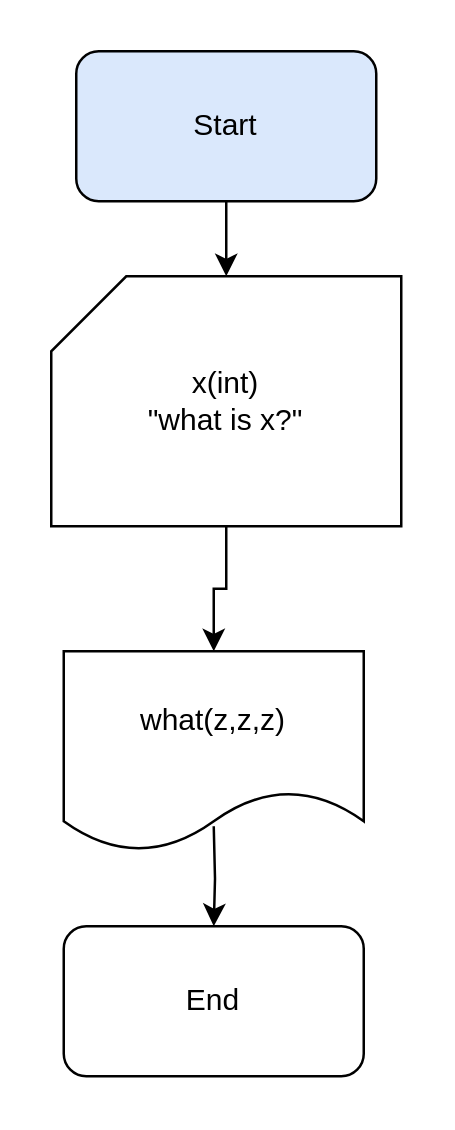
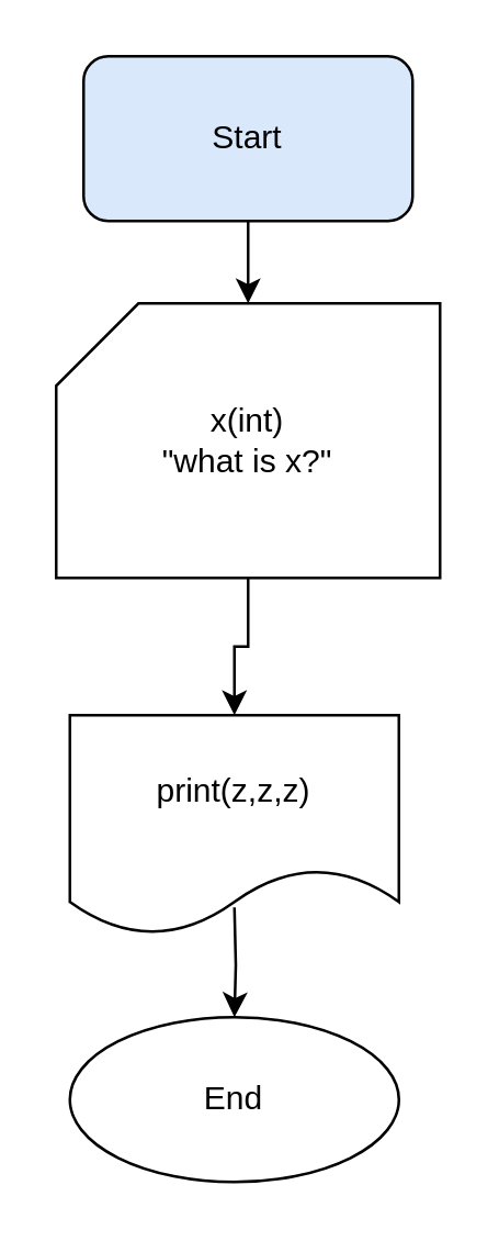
  <mxCell id="0" />
  <mxCell id="1" parent="0" />
  <mxCell id="2" value="" style="edgeStyle=orthogonalEdgeStyle;rounded=0;orthogonalLoop=1;jettySize=auto;html=1;" parent="1" target="4" edge="1"><mxGeometry relative="1" as="geometry"><mxPoint x="85" y="330" as="sourcePoint" /></mxGeometry></mxCell>
  <mxCell id="3" value="Start" style="rounded=1;whiteSpace=wrap;html=1;fillColor=#dae8fc;" parent="1" vertex="1"><mxGeometry x="30" y="20" width="120" height="60" as="geometry" /></mxCell>
- <mxCell id="4" value="End" style="rounded=1;whiteSpace=wrap;html=1;" parent="1" vertex="1"><mxGeometry x="25" y="370" width="120" height="60" as="geometry" /></mxCell>
- <mxCell id="5" value="what(z,z,z)" style="shape=document;whiteSpace=wrap;html=1;boundedLbl=1;" parent="1" vertex="1"><mxGeometry x="25" y="260" width="120" height="80" as="geometry" /></mxCell>
+ <mxCell id="4" value="End" style="ellipse;whiteSpace=wrap;html=1;" parent="1" vertex="1"><mxGeometry x="25" y="370" width="120" height="60" as="geometry" /></mxCell>
+ <mxCell id="5" value="print(z,z,z)" style="shape=document;whiteSpace=wrap;html=1;boundedLbl=1;" parent="1" vertex="1"><mxGeometry x="25" y="260" width="120" height="80" as="geometry" /></mxCell>
  <mxCell id="6" value="" style="edgeStyle=orthogonalEdgeStyle;rounded=0;orthogonalLoop=1;jettySize=auto;html=1;" parent="1" source="3" target="8" edge="1"><mxGeometry relative="1" as="geometry"><mxPoint x="90" y="90" as="sourcePoint" /><mxPoint x="85" y="270" as="targetPoint" /></mxGeometry></mxCell>
  <mxCell id="7" value="" style="edgeStyle=orthogonalEdgeStyle;rounded=0;orthogonalLoop=1;jettySize=auto;html=1;" parent="1" source="8" target="5" edge="1"><mxGeometry relative="1" as="geometry" /></mxCell>
  <mxCell id="8" value="x(int)&lt;div&gt;&quot;what is x?&quot;&lt;/div&gt;" style="shape=card;whiteSpace=wrap;html=1;" parent="1" vertex="1"><mxGeometry x="20" y="110" width="140" height="100" as="geometry" /></mxCell>
